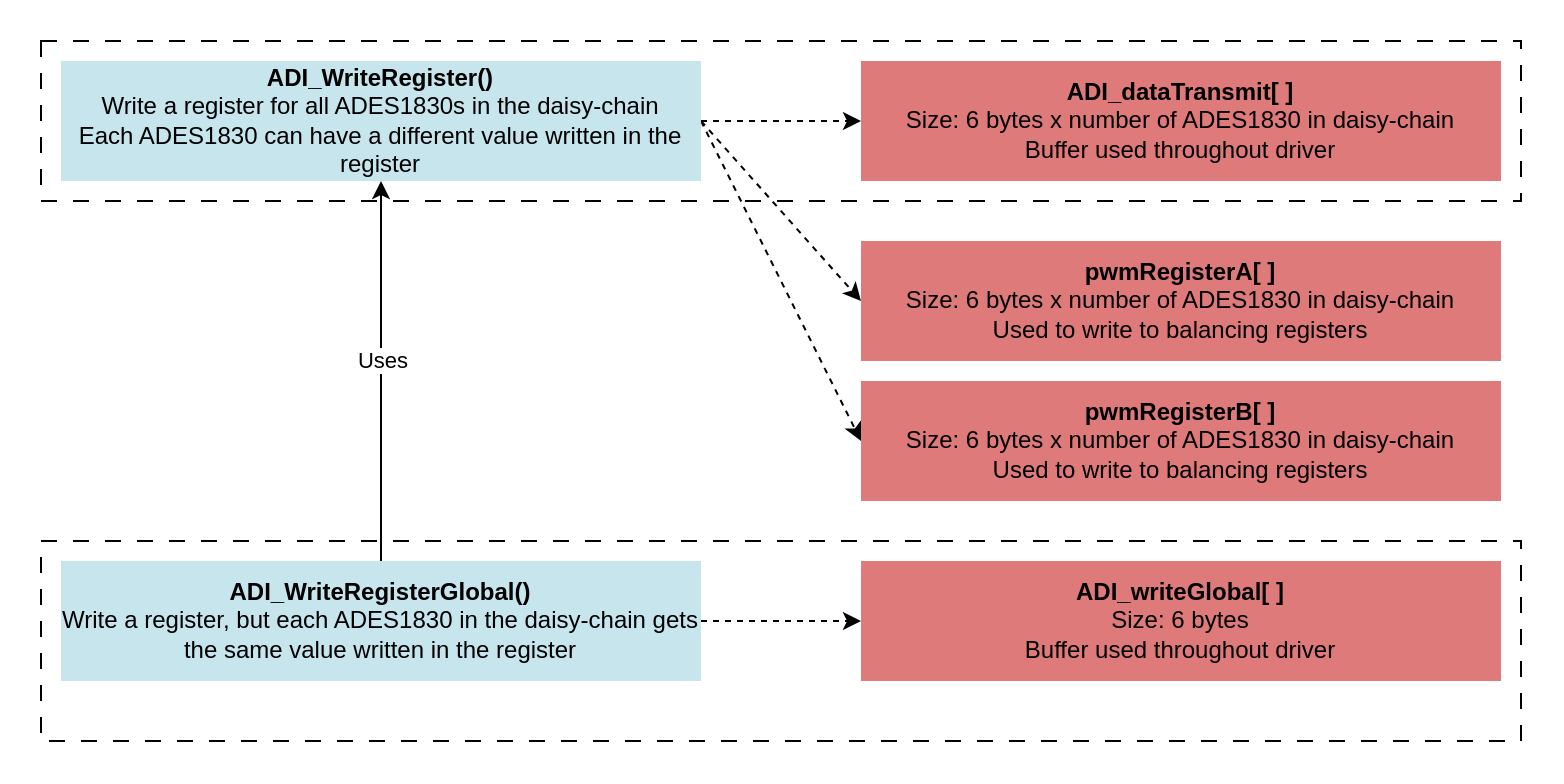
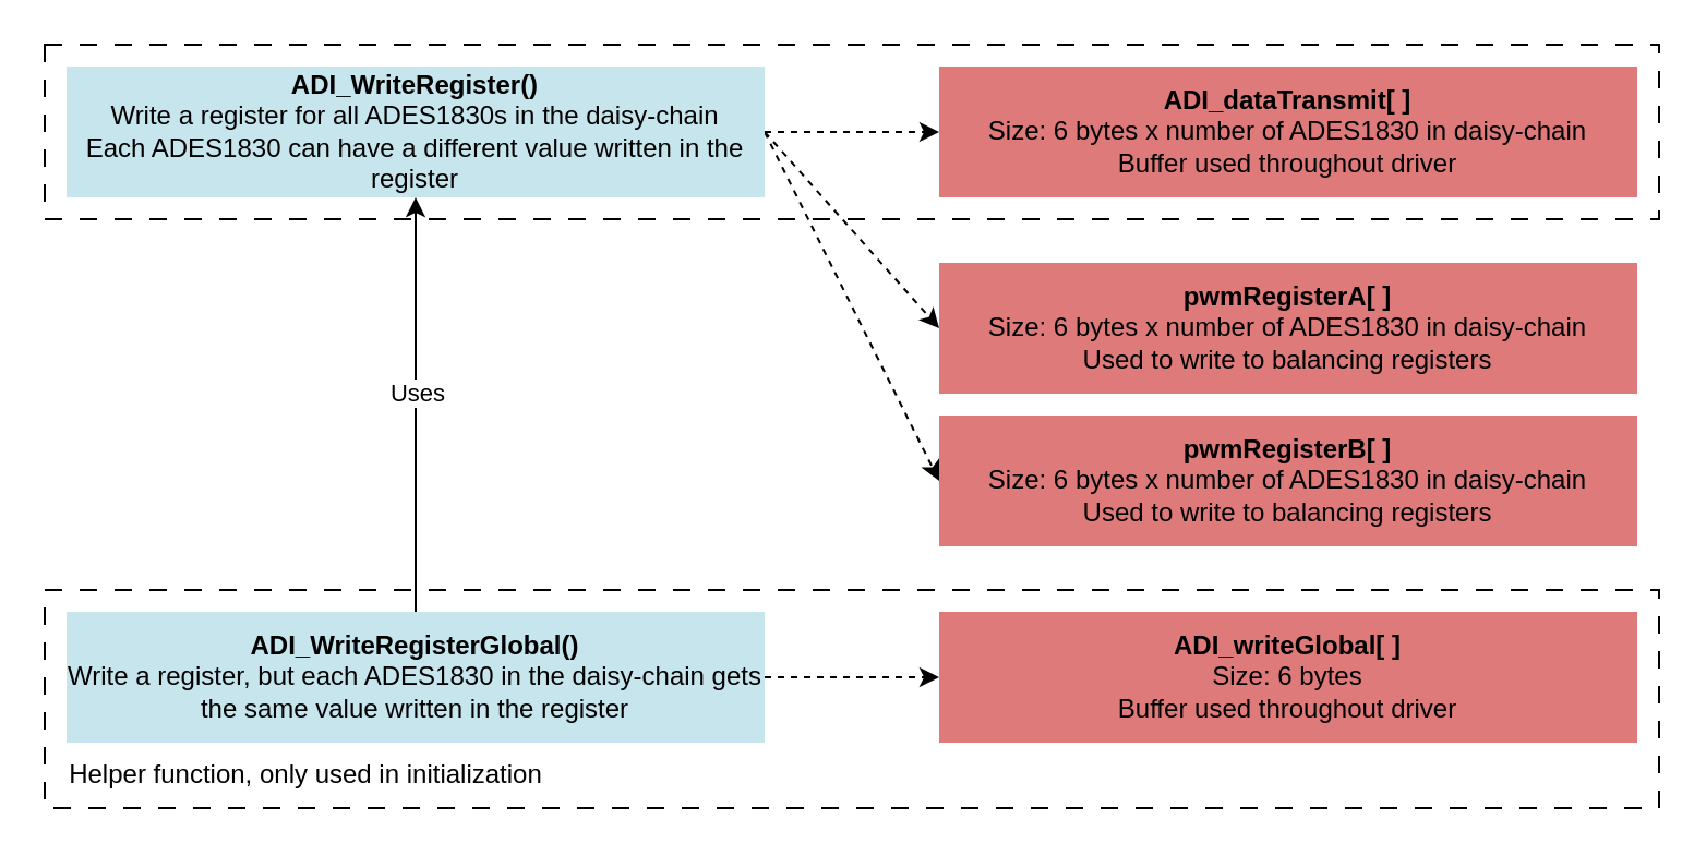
  <mxCell id="0" />
  <mxCell id="1" parent="0" />
  <mxCell id="2" value="" style="rounded=0;whiteSpace=wrap;html=1;fillColor=none;dashed=1;dashPattern=8 8;" parent="1" vertex="1"><mxGeometry x="20" y="20" width="740" height="80" as="geometry" /></mxCell>
+ <mxCell id="3" value="Helper function, only used in initialization" style="rounded=0;whiteSpace=wrap;html=1;fillColor=none;strokeColor=none;" parent="1" vertex="1"><mxGeometry x="20" y="340" width="240" height="30" as="geometry" /></mxCell>
  <mxCell id="4" style="rounded=0;orthogonalLoop=1;jettySize=auto;html=1;entryX=0;entryY=0.5;entryDx=0;entryDy=0;dashed=1;" parent="1" source="7" target="12" edge="1"><mxGeometry relative="1" as="geometry" /></mxCell>
  <mxCell id="5" style="rounded=0;orthogonalLoop=1;jettySize=auto;html=1;entryX=0;entryY=0.5;entryDx=0;entryDy=0;dashed=1;exitX=1;exitY=0.5;exitDx=0;exitDy=0;" parent="1" source="7" target="14" edge="1"><mxGeometry relative="1" as="geometry" /></mxCell>
  <mxCell id="6" style="rounded=0;orthogonalLoop=1;jettySize=auto;html=1;entryX=0;entryY=0.5;entryDx=0;entryDy=0;dashed=1;exitX=1;exitY=0.5;exitDx=0;exitDy=0;" parent="1" source="7" target="15" edge="1"><mxGeometry relative="1" as="geometry" /></mxCell>
  <mxCell id="7" value="&lt;b&gt;ADI_WriteRegister()&lt;/b&gt;&lt;br&gt;Write a register for all ADES1830s in the daisy-chain&lt;br&gt;Each ADES1830&amp;nbsp;can have a different value written in the register" style="rounded=0;whiteSpace=wrap;html=1;fillColor=#c6e5ed;strokeColor=none;" parent="1" vertex="1"><mxGeometry x="30" y="30" width="320" height="60" as="geometry" /></mxCell>
  <mxCell id="8" style="edgeStyle=orthogonalEdgeStyle;rounded=0;orthogonalLoop=1;jettySize=auto;html=1;entryX=0.5;entryY=1;entryDx=0;entryDy=0;" parent="1" source="11" target="7" edge="1"><mxGeometry relative="1" as="geometry" /></mxCell>
  <mxCell id="9" value="Uses" style="edgeLabel;html=1;align=center;verticalAlign=middle;resizable=0;points=[];" parent="8" vertex="1" connectable="0"><mxGeometry x="0.172" y="-2" relative="1" as="geometry"><mxPoint x="-2" y="10" as="offset" /></mxGeometry></mxCell>
  <mxCell id="10" style="edgeStyle=orthogonalEdgeStyle;rounded=0;orthogonalLoop=1;jettySize=auto;html=1;entryX=0;entryY=0.5;entryDx=0;entryDy=0;dashed=1;" parent="1" source="11" target="16" edge="1"><mxGeometry relative="1" as="geometry" /></mxCell>
  <mxCell id="11" value="&lt;b&gt;ADI_WriteRegisterGlobal()&lt;/b&gt;&lt;br&gt;Write a register, but each ADES1830&amp;nbsp;in the daisy-chain gets the same value written in the register" style="rounded=0;whiteSpace=wrap;html=1;fillColor=#c6e5ed;strokeColor=none;" parent="1" vertex="1"><mxGeometry x="30" y="280" width="320" height="60" as="geometry" /></mxCell>
  <mxCell id="12" value="&lt;b&gt;ADI_dataTransmit[ ]&lt;/b&gt;&lt;br&gt;Size: 6 bytes x number of ADES1830 in daisy-chain&lt;br&gt;Buffer used throughout driver" style="rounded=0;whiteSpace=wrap;html=1;fillColor=#de7a7a;strokeColor=none;" parent="1" vertex="1"><mxGeometry x="430" y="30" width="320" height="60" as="geometry" /></mxCell>
  <mxCell id="13" value="" style="rounded=0;whiteSpace=wrap;html=1;fillColor=none;dashed=1;dashPattern=8 8;" parent="1" vertex="1"><mxGeometry x="20" y="270" width="740" height="100" as="geometry" /></mxCell>
  <mxCell id="14" value="&lt;b&gt;pwmRegisterA[ ]&lt;/b&gt;&lt;br&gt;Size: 6 bytes x number of ADES1830&amp;nbsp;in daisy-chain&lt;br&gt;Used to write to balancing registers" style="rounded=0;whiteSpace=wrap;html=1;fillColor=#de7a7a;strokeColor=none;" parent="1" vertex="1"><mxGeometry x="430" y="120" width="320" height="60" as="geometry" /></mxCell>
  <mxCell id="15" value="&lt;b&gt;pwmRegisterB[ ]&lt;/b&gt;&lt;br&gt;Size: 6 bytes x number of ADES1830&amp;nbsp;in daisy-chain&lt;br&gt;Used to write to balancing registers" style="rounded=0;whiteSpace=wrap;html=1;fillColor=#de7a7a;strokeColor=none;" parent="1" vertex="1"><mxGeometry x="430" y="190" width="320" height="60" as="geometry" /></mxCell>
  <mxCell id="16" value="&lt;b&gt;ADI_writeGlobal[ ]&lt;/b&gt;&lt;br&gt;Size: 6 bytes&lt;br&gt;Buffer used throughout driver" style="rounded=0;whiteSpace=wrap;html=1;fillColor=#de7a7a;strokeColor=none;" parent="1" vertex="1"><mxGeometry x="430" y="280" width="320" height="60" as="geometry" /></mxCell>
